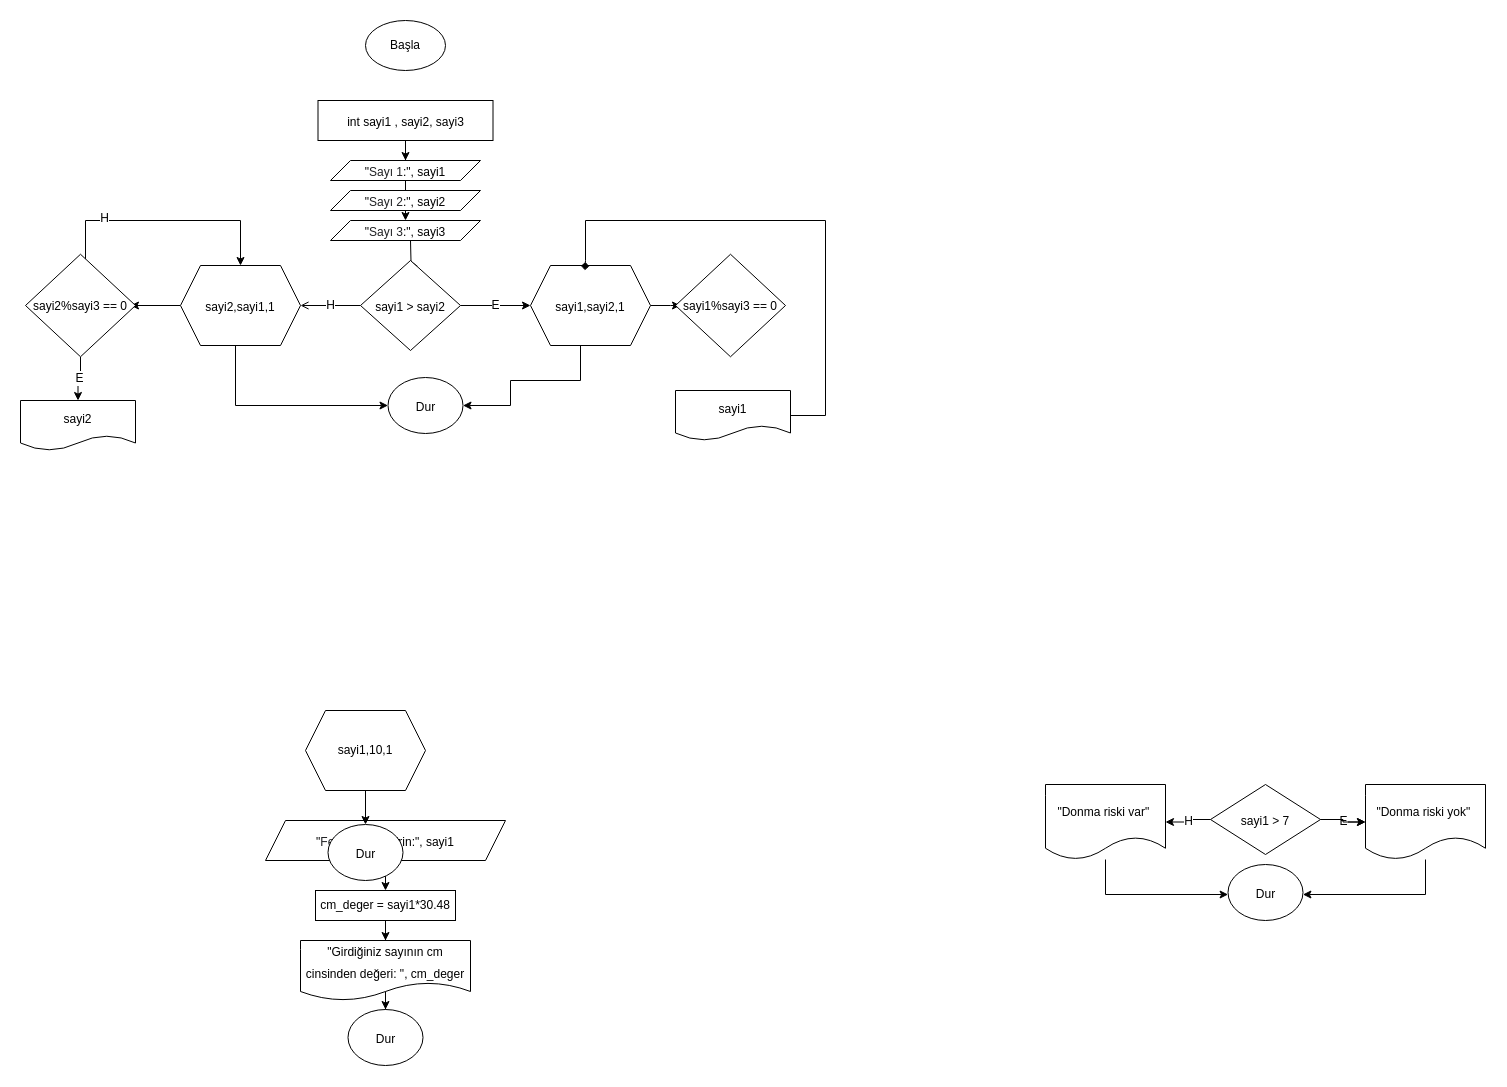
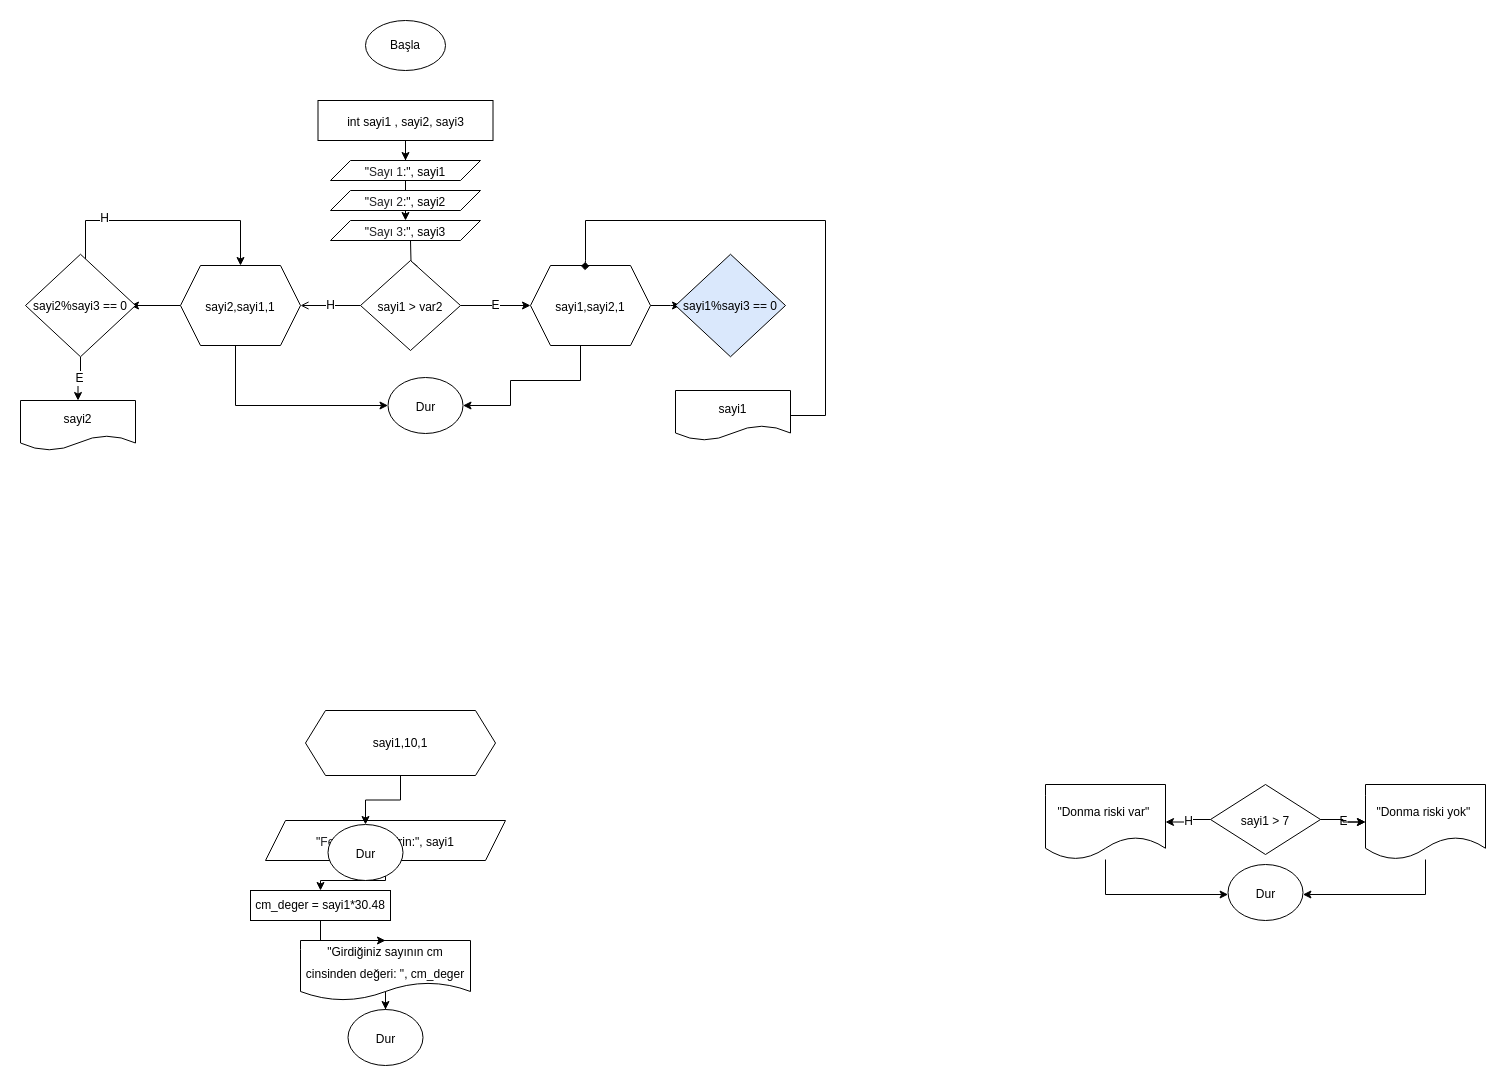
  <mxCell id="0" />
  <mxCell id="1" parent="0" />
  <mxCell id="2" value="&lt;font style=&quot;font-size: 12px;&quot;&gt;Başla&lt;/font&gt;" style="ellipse;whiteSpace=wrap;html=1;" vertex="1" parent="1"><mxGeometry x="365" y="20" width="80" height="50" as="geometry" /></mxCell>
  <mxCell id="3" value="" style="edgeStyle=orthogonalEdgeStyle;rounded=0;orthogonalLoop=1;jettySize=auto;html=1;fontSize=12;fontColor=none;" edge="1" parent="1" source="4" target="18"><mxGeometry relative="1" as="geometry" /></mxCell>
  <mxCell id="4" value="&lt;font style=&quot;font-size: 12px;&quot;&gt;&quot;Girdiğiniz sayının cm cinsinden değeri: &quot;, cm_deger&lt;/font&gt;" style="shape=document;whiteSpace=wrap;html=1;boundedLbl=1;fontSize=18;" vertex="1" parent="1"><mxGeometry x="300" y="940" width="170" height="60" as="geometry" /></mxCell>
  <mxCell id="5" value="&lt;font style=&quot;font-size: 12px;&quot;&gt;Dur&lt;/font&gt;" style="ellipse;whiteSpace=wrap;html=1;fontSize=18;" vertex="1" parent="1"><mxGeometry x="1227.5" y="864" width="75" height="56" as="geometry" /></mxCell>
  <mxCell id="6" value="" style="edgeStyle=orthogonalEdgeStyle;rounded=0;orthogonalLoop=1;jettySize=auto;html=1;fontSize=12;fontColor=none;" edge="1" parent="1" source="7" target="9"><mxGeometry relative="1" as="geometry" /></mxCell>
  <mxCell id="7" value="&lt;font style=&quot;&quot;&gt;&lt;span style=&quot;font-size: 12px;&quot;&gt;&quot;&lt;/span&gt;&lt;span style=&quot;color: rgb(32, 33, 36); font-family: &amp;quot;Google Sans&amp;quot;, arial, sans-serif; text-align: left; background-color: rgb(255, 255, 255);&quot;&gt;&lt;font style=&quot;font-size: 12px;&quot;&gt;Feet&amp;nbsp;&lt;/font&gt;&lt;/span&gt;&lt;span style=&quot;font-size: 12px;&quot;&gt;Değeri Girin:&quot;, sayi1&lt;/span&gt;&lt;/font&gt;" style="shape=parallelogram;perimeter=parallelogramPerimeter;whiteSpace=wrap;html=1;fixedSize=1;fontSize=18;" vertex="1" parent="1"><mxGeometry x="265" y="820" width="240" height="40" as="geometry" /></mxCell>
  <mxCell id="8" value="" style="edgeStyle=orthogonalEdgeStyle;rounded=0;orthogonalLoop=1;jettySize=auto;html=1;fontSize=12;fontColor=none;" edge="1" parent="1" source="9" target="4"><mxGeometry relative="1" as="geometry" /></mxCell>
- <mxCell id="9" value="cm_deger = sayi1*30.48" style="rounded=0;whiteSpace=wrap;html=1;fontSize=12;fontColor=none;" vertex="1" parent="1"><mxGeometry x="315" y="890" width="140" height="30" as="geometry" /></mxCell>
+ <mxCell id="9" value="cm_deger = sayi1*30.48" style="rounded=0;whiteSpace=wrap;html=1;fontSize=12;fontColor=none;" vertex="1" parent="1"><mxGeometry x="250" y="890" width="140" height="30" as="geometry" /></mxCell>
  <mxCell id="10" value="E" style="edgeStyle=orthogonalEdgeStyle;rounded=0;orthogonalLoop=1;jettySize=auto;html=1;fontSize=12;fontColor=none;" edge="1" parent="1" source="13" target="15"><mxGeometry relative="1" as="geometry" /></mxCell>
  <mxCell id="11" value="H" style="edgeStyle=orthogonalEdgeStyle;rounded=0;orthogonalLoop=1;jettySize=auto;html=1;fontSize=12;fontColor=none;" edge="1" parent="1" source="13" target="17"><mxGeometry relative="1" as="geometry" /></mxCell>
  <mxCell id="12" value="" style="edgeStyle=orthogonalEdgeStyle;rounded=0;orthogonalLoop=1;jettySize=auto;html=1;fontSize=12;fontColor=none;" edge="1" parent="1" source="13" target="15"><mxGeometry relative="1" as="geometry" /></mxCell>
  <mxCell id="13" value="&lt;font style=&quot;font-size: 12px;&quot;&gt;sayi1 &amp;gt; 7&lt;/font&gt;" style="rhombus;whiteSpace=wrap;html=1;fontSize=18;" vertex="1" parent="1"><mxGeometry x="1210" y="784" width="110" height="70" as="geometry" /></mxCell>
  <mxCell id="14" value="" style="edgeStyle=orthogonalEdgeStyle;rounded=0;orthogonalLoop=1;jettySize=auto;html=1;fontSize=12;fontColor=none;" edge="1" parent="1" source="15" target="5"><mxGeometry relative="1" as="geometry"><Array as="points"><mxPoint x="1425" y="894" /></Array></mxGeometry></mxCell>
  <mxCell id="15" value="&lt;span style=&quot;font-size: 12px;&quot;&gt;&quot;Donma riski yok&lt;/span&gt;&lt;font style=&quot;font-size: 12px;&quot;&gt;&quot;&lt;/font&gt;&lt;span style=&quot;font-size: 12px;&quot;&gt;&amp;nbsp;&lt;/span&gt;" style="shape=document;whiteSpace=wrap;html=1;boundedLbl=1;fontSize=18;" vertex="1" parent="1"><mxGeometry x="1365" y="784" width="120" height="75" as="geometry" /></mxCell>
  <mxCell id="16" value="" style="edgeStyle=orthogonalEdgeStyle;rounded=0;orthogonalLoop=1;jettySize=auto;html=1;fontSize=12;fontColor=none;" edge="1" parent="1" source="17" target="5"><mxGeometry relative="1" as="geometry"><Array as="points"><mxPoint x="1105" y="894" /></Array></mxGeometry></mxCell>
  <mxCell id="17" value="&lt;font style=&quot;font-size: 12px;&quot;&gt;&quot;&lt;font style=&quot;font-size: 12px;&quot;&gt;Donma riski var&quot;&lt;/font&gt;&amp;nbsp;&lt;/font&gt;" style="shape=document;whiteSpace=wrap;html=1;boundedLbl=1;fontSize=18;" vertex="1" parent="1"><mxGeometry x="1045" y="784" width="120" height="75" as="geometry" /></mxCell>
  <mxCell id="18" value="&lt;font style=&quot;font-size: 12px;&quot;&gt;Dur&lt;/font&gt;" style="ellipse;whiteSpace=wrap;html=1;fontSize=18;" vertex="1" parent="1"><mxGeometry x="347.5" y="1009" width="75" height="56" as="geometry" /></mxCell>
  <mxCell id="19" value="" style="edgeStyle=orthogonalEdgeStyle;rounded=0;orthogonalLoop=1;jettySize=auto;html=1;fontSize=12;fontColor=none;" edge="1" parent="1" source="20" target="24"><mxGeometry relative="1" as="geometry" /></mxCell>
- <mxCell id="20" value="sayi1,10,1" style="shape=hexagon;perimeter=hexagonPerimeter2;whiteSpace=wrap;html=1;fixedSize=1;" vertex="1" parent="1"><mxGeometry x="305" y="710" width="120" height="80" as="geometry" /></mxCell>
+ <mxCell id="20" value="sayi1,10,1" style="shape=hexagon;perimeter=hexagonPerimeter2;whiteSpace=wrap;html=1;fixedSize=1;" vertex="1" parent="1"><mxGeometry x="305" y="710" width="190" height="65" as="geometry" /></mxCell>
  <mxCell id="21" value="" style="edgeStyle=orthogonalEdgeStyle;rounded=0;orthogonalLoop=1;jettySize=auto;html=1;fontSize=12;fontColor=none;startArrow=none;" edge="1" parent="1" target="27"><mxGeometry relative="1" as="geometry"><mxPoint x="410" y="240" as="sourcePoint" /></mxGeometry></mxCell>
  <mxCell id="22" value="" style="edgeStyle=orthogonalEdgeStyle;rounded=0;orthogonalLoop=1;jettySize=auto;html=1;fontSize=17;fontColor=none;" edge="1" parent="1" source="23" target="38"><mxGeometry relative="1" as="geometry" /></mxCell>
  <mxCell id="23" value="&lt;font style=&quot;font-size: 12px;&quot;&gt;int sayi1 , sayi2, sayi3&lt;/font&gt;" style="rounded=0;whiteSpace=wrap;html=1;fontSize=18;" vertex="1" parent="1"><mxGeometry x="317.5" y="100" width="175" height="40" as="geometry" /></mxCell>
  <mxCell id="24" value="&lt;font style=&quot;font-size: 12px;&quot;&gt;Dur&lt;/font&gt;" style="ellipse;whiteSpace=wrap;html=1;fontSize=18;" vertex="1" parent="1"><mxGeometry x="327.5" y="824" width="75" height="56" as="geometry" /></mxCell>
  <mxCell id="25" value="E" style="edgeStyle=orthogonalEdgeStyle;rounded=0;orthogonalLoop=1;jettySize=auto;html=1;fontSize=12;fontColor=none;" edge="1" parent="1" source="27" target="30"><mxGeometry relative="1" as="geometry" /></mxCell>
  <mxCell id="26" value="H" style="edgeStyle=orthogonalEdgeStyle;rounded=0;orthogonalLoop=1;jettySize=auto;html=1;fontSize=12;fontColor=none;endArrow=open;" edge="1" parent="1" source="27" target="33"><mxGeometry relative="1" as="geometry" /></mxCell>
- <mxCell id="27" value="&lt;font style=&quot;font-size: 12px;&quot;&gt;sayi1 &amp;gt; sayi2&lt;/font&gt;" style="rhombus;whiteSpace=wrap;html=1;fontSize=18;rounded=0;" vertex="1" parent="1"><mxGeometry x="360" y="260" width="100" height="90" as="geometry" /></mxCell>
+ <mxCell id="27" value="&lt;font style=&quot;font-size: 12px;&quot;&gt;sayi1 &amp;gt; var2&lt;/font&gt;" style="rhombus;whiteSpace=wrap;html=1;fontSize=18;rounded=0;" vertex="1" parent="1"><mxGeometry x="360" y="260" width="100" height="90" as="geometry" /></mxCell>
  <mxCell id="28" value="" style="edgeStyle=orthogonalEdgeStyle;rounded=0;orthogonalLoop=1;jettySize=auto;html=1;fontSize=17;fontColor=none;" edge="1" parent="1" source="30"><mxGeometry relative="1" as="geometry"><mxPoint x="680" y="305" as="targetPoint" /></mxGeometry></mxCell>
  <mxCell id="29" style="edgeStyle=orthogonalEdgeStyle;rounded=0;orthogonalLoop=1;jettySize=auto;html=1;fontSize=17;fontColor=none;" edge="1" parent="1" source="30" target="36"><mxGeometry relative="1" as="geometry"><mxPoint x="510" y="405" as="targetPoint" /><Array as="points"><mxPoint x="580" y="380" /><mxPoint x="510" y="380" /><mxPoint x="510" y="405" /></Array></mxGeometry></mxCell>
  <mxCell id="30" value="&lt;font style=&quot;font-size: 12px;&quot;&gt;sayi1,sayi2,1&lt;/font&gt;" style="shape=hexagon;perimeter=hexagonPerimeter2;whiteSpace=wrap;html=1;fixedSize=1;fontSize=18;rounded=0;" vertex="1" parent="1"><mxGeometry x="530" y="265" width="120" height="80" as="geometry" /></mxCell>
  <mxCell id="31" value="" style="edgeStyle=orthogonalEdgeStyle;rounded=0;orthogonalLoop=1;jettySize=auto;html=1;fontSize=17;fontColor=none;" edge="1" parent="1" source="33"><mxGeometry relative="1" as="geometry"><mxPoint x="130" y="305" as="targetPoint" /></mxGeometry></mxCell>
  <mxCell id="32" style="edgeStyle=orthogonalEdgeStyle;rounded=0;orthogonalLoop=1;jettySize=auto;html=1;entryX=0;entryY=0.5;entryDx=0;entryDy=0;fontSize=12;fontColor=none;" edge="1" parent="1" source="33" target="36"><mxGeometry relative="1" as="geometry"><Array as="points"><mxPoint x="235" y="405" /></Array></mxGeometry></mxCell>
  <mxCell id="33" value="&lt;span style=&quot;font-size: 12px;&quot;&gt;sayi2,sayi1,1&lt;/span&gt;" style="shape=hexagon;perimeter=hexagonPerimeter2;whiteSpace=wrap;html=1;fixedSize=1;fontSize=18;rounded=0;" vertex="1" parent="1"><mxGeometry x="180" y="265" width="120" height="80" as="geometry" /></mxCell>
  <mxCell id="34" style="edgeStyle=orthogonalEdgeStyle;rounded=0;orthogonalLoop=1;jettySize=auto;html=1;entryX=0.5;entryY=0;entryDx=0;entryDy=0;fontSize=17;fontColor=none;" edge="1" parent="1" target="33"><mxGeometry relative="1" as="geometry"><mxPoint x="60" y="290" as="sourcePoint" /><Array as="points"><mxPoint x="85" y="290" /><mxPoint x="85" y="220" /><mxPoint x="240" y="220" /></Array></mxGeometry></mxCell>
  <mxCell id="35" value="H" style="edgeLabel;html=1;align=center;verticalAlign=middle;resizable=0;points=[];fontSize=12;fontColor=none;" vertex="1" connectable="0" parent="34"><mxGeometry x="-0.237" y="3" relative="1" as="geometry"><mxPoint as="offset" /></mxGeometry></mxCell>
  <mxCell id="36" value="&lt;font style=&quot;font-size: 12px;&quot;&gt;Dur&lt;/font&gt;" style="ellipse;whiteSpace=wrap;html=1;fontSize=18;" vertex="1" parent="1"><mxGeometry x="387.5" y="377" width="75" height="56" as="geometry" /></mxCell>
  <mxCell id="37" value="" style="edgeStyle=orthogonalEdgeStyle;rounded=0;orthogonalLoop=1;jettySize=auto;html=1;fontSize=17;fontColor=none;" edge="1" parent="1" source="38" target="40"><mxGeometry relative="1" as="geometry" /></mxCell>
  <mxCell id="38" value="&lt;div style=&quot;text-align: left;&quot;&gt;&lt;span style=&quot;background-color: initial; font-size: 12px;&quot;&gt;&quot;&lt;/span&gt;&lt;span style=&quot;font-size: 12px; background-color: rgb(255, 255, 255);&quot;&gt;&lt;font face=&quot;Google Sans, arial, sans-serif&quot; color=&quot;#202124&quot;&gt;Sayı 1&lt;/font&gt;&lt;/span&gt;&lt;span style=&quot;background-color: initial; font-size: 12px;&quot;&gt;:&quot;, sayi1&lt;/span&gt;&lt;/div&gt;" style="shape=parallelogram;perimeter=parallelogramPerimeter;whiteSpace=wrap;html=1;fixedSize=1;fontSize=18;" vertex="1" parent="1"><mxGeometry x="330" y="160" width="150" height="20" as="geometry" /></mxCell>
  <mxCell id="39" value="&lt;div style=&quot;text-align: left;&quot;&gt;&lt;span style=&quot;background-color: initial; font-size: 12px;&quot;&gt;&quot;&lt;/span&gt;&lt;span style=&quot;font-size: 12px; background-color: rgb(255, 255, 255);&quot;&gt;&lt;font face=&quot;Google Sans, arial, sans-serif&quot; color=&quot;#202124&quot;&gt;Sayı 2&lt;/font&gt;&lt;/span&gt;&lt;span style=&quot;background-color: initial; font-size: 12px;&quot;&gt;:&quot;, sayi2&lt;/span&gt;&lt;/div&gt;" style="shape=parallelogram;perimeter=parallelogramPerimeter;whiteSpace=wrap;html=1;fixedSize=1;fontSize=18;" vertex="1" parent="1"><mxGeometry x="330" y="190" width="150" height="20" as="geometry" /></mxCell>
  <mxCell id="40" value="&lt;div style=&quot;text-align: left;&quot;&gt;&lt;span style=&quot;background-color: initial; font-size: 12px;&quot;&gt;&quot;&lt;/span&gt;&lt;span style=&quot;font-size: 12px; background-color: rgb(255, 255, 255);&quot;&gt;&lt;font face=&quot;Google Sans, arial, sans-serif&quot; color=&quot;#202124&quot;&gt;Sayı 3&lt;/font&gt;&lt;/span&gt;&lt;span style=&quot;background-color: initial; font-size: 12px;&quot;&gt;:&quot;, sayi3&lt;/span&gt;&lt;/div&gt;" style="shape=parallelogram;perimeter=parallelogramPerimeter;whiteSpace=wrap;html=1;fixedSize=1;fontSize=18;" vertex="1" parent="1"><mxGeometry x="330" y="220" width="150" height="20" as="geometry" /></mxCell>
- <mxCell id="41" value="&lt;font style=&quot;font-size: 12px;&quot;&gt;sayi1%sayi3 == 0&lt;/font&gt;" style="rhombus;whiteSpace=wrap;html=1;fontSize=17;fontColor=none;" vertex="1" parent="1"><mxGeometry x="675" y="253.75" width="110" height="102.5" as="geometry" /></mxCell>
+ <mxCell id="41" value="&lt;font style=&quot;font-size: 12px;&quot;&gt;sayi1%sayi3 == 0&lt;/font&gt;" style="rhombus;whiteSpace=wrap;html=1;fontSize=17;fontColor=none;fillColor=#dae8fc;" vertex="1" parent="1"><mxGeometry x="675" y="253.75" width="110" height="102.5" as="geometry" /></mxCell>
  <mxCell id="42" style="edgeStyle=orthogonalEdgeStyle;rounded=0;orthogonalLoop=1;jettySize=auto;html=1;entryX=0.453;entryY=0.06;entryDx=0;entryDy=0;entryPerimeter=0;fontSize=12;fontColor=none;endArrow=diamond;" edge="1" parent="1" source="43" target="30"><mxGeometry relative="1" as="geometry"><Array as="points"><mxPoint x="825" y="415" /><mxPoint x="825" y="220" /><mxPoint x="585" y="220" /><mxPoint x="585" y="260" /><mxPoint x="584" y="260" /><mxPoint x="584" y="270" /></Array></mxGeometry></mxCell>
  <mxCell id="43" value="&lt;font style=&quot;font-size: 12px;&quot;&gt;sayi1&lt;/font&gt;" style="shape=document;whiteSpace=wrap;html=1;boundedLbl=1;fontSize=17;fontColor=none;" vertex="1" parent="1"><mxGeometry x="675" y="390" width="115" height="50" as="geometry" /></mxCell>
  <mxCell id="44" value="E" style="edgeStyle=orthogonalEdgeStyle;rounded=0;orthogonalLoop=1;jettySize=auto;html=1;fontSize=12;fontColor=none;" edge="1" parent="1" source="45" target="46"><mxGeometry relative="1" as="geometry" /></mxCell>
  <mxCell id="45" value="&lt;font style=&quot;font-size: 12px;&quot;&gt;sayi2%sayi3 == 0&lt;/font&gt;" style="rhombus;whiteSpace=wrap;html=1;fontSize=17;fontColor=none;" vertex="1" parent="1"><mxGeometry x="25" y="253.75" width="110" height="102.5" as="geometry" /></mxCell>
  <mxCell id="46" value="&lt;font style=&quot;font-size: 12px;&quot;&gt;sayi2&lt;/font&gt;" style="shape=document;whiteSpace=wrap;html=1;boundedLbl=1;fontSize=17;fontColor=none;" vertex="1" parent="1"><mxGeometry x="20" y="400" width="115" height="50" as="geometry" /></mxCell>
